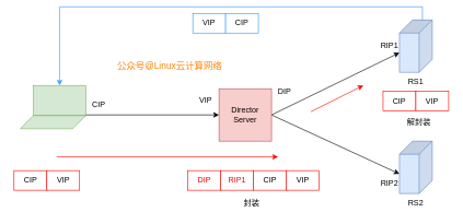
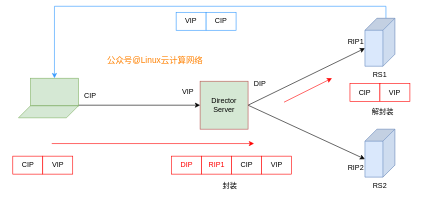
  <mxCell id="0" />
  <mxCell id="1" parent="0" />
  <mxCell id="2" style="rounded=0;orthogonalLoop=1;jettySize=auto;html=1;exitX=1;exitY=0.5;exitDx=0;exitDy=0;entryX=0;entryY=0;entryDx=50;entryDy=50;entryPerimeter=0;" parent="1" source="4" target="6" edge="1"><mxGeometry relative="1" as="geometry" /></mxCell>
  <mxCell id="3" style="edgeStyle=none;rounded=0;orthogonalLoop=1;jettySize=auto;html=1;exitX=1;exitY=0.5;exitDx=0;exitDy=0;entryX=0;entryY=0;entryDx=50;entryDy=50;entryPerimeter=0;" parent="1" source="4" target="7" edge="1"><mxGeometry relative="1" as="geometry" /></mxCell>
- <mxCell id="4" value="Director&lt;br&gt;Server" style="whiteSpace=wrap;html=1;aspect=fixed;fillColor=#f8cecc;strokeColor=#b85450;" parent="1" vertex="1"><mxGeometry x="333" y="135" width="80" height="80" as="geometry" /></mxCell>
+ <mxCell id="4" value="Director&lt;br&gt;Server" style="whiteSpace=wrap;html=1;aspect=fixed;fillColor=#d5e8d4;strokeColor=#b85450;" parent="1" vertex="1"><mxGeometry x="333" y="135" width="80" height="80" as="geometry" /></mxCell>
  <mxCell id="5" style="edgeStyle=orthogonalEdgeStyle;rounded=0;orthogonalLoop=1;jettySize=auto;html=1;exitX=0;exitY=0;exitDx=0;exitDy=15;exitPerimeter=0;entryX=0.5;entryY=0;entryDx=0;entryDy=0;strokeColor=#3399FF;" parent="1" source="6" target="11" edge="1"><mxGeometry relative="1" as="geometry" /></mxCell>
  <mxCell id="6" value="" style="shape=cube;whiteSpace=wrap;html=1;boundedLbl=1;backgroundOutline=1;darkOpacity=0.05;darkOpacity2=0.1;rotation=90;fillColor=#dae8fc;strokeColor=#6c8ebf;" parent="1" vertex="1"><mxGeometry x="593" y="45" width="80" height="50" as="geometry" /></mxCell>
  <mxCell id="7" value="" style="shape=cube;whiteSpace=wrap;html=1;boundedLbl=1;backgroundOutline=1;darkOpacity=0.05;darkOpacity2=0.1;rotation=90;fillColor=#dae8fc;strokeColor=#6c8ebf;" parent="1" vertex="1"><mxGeometry x="593" y="230" width="80" height="50" as="geometry" /></mxCell>
  <mxCell id="8" value="RS1" style="text;html=1;strokeColor=none;fillColor=none;align=center;verticalAlign=middle;whiteSpace=wrap;rounded=0;" parent="1" vertex="1"><mxGeometry x="613" y="115" width="40" height="20" as="geometry" /></mxCell>
  <mxCell id="9" value="RS2" style="text;html=1;strokeColor=none;fillColor=none;align=center;verticalAlign=middle;whiteSpace=wrap;rounded=0;" parent="1" vertex="1"><mxGeometry x="613" y="300" width="40" height="20" as="geometry" /></mxCell>
  <mxCell id="10" value="" style="edgeStyle=orthogonalEdgeStyle;rounded=0;orthogonalLoop=1;jettySize=auto;html=1;entryX=0;entryY=0.5;entryDx=0;entryDy=0;exitX=1;exitY=1;exitDx=0;exitDy=0;" parent="1" source="11" target="4" edge="1"><mxGeometry relative="1" as="geometry"><mxPoint x="133" y="165" as="targetPoint" /><Array as="points"><mxPoint x="53" y="175" /></Array></mxGeometry></mxCell>
  <mxCell id="11" value="" style="rounded=0;whiteSpace=wrap;html=1;fillColor=#d5e8d4;strokeColor=#82b366;" parent="1" vertex="1"><mxGeometry x="50" y="130" width="80" height="46" as="geometry" /></mxCell>
  <mxCell id="12" value="" style="shape=parallelogram;perimeter=parallelogramPerimeter;whiteSpace=wrap;html=1;fillColor=#d5e8d4;strokeColor=#82b366;" parent="1" vertex="1"><mxGeometry x="30" y="176" width="100" height="20" as="geometry" /></mxCell>
  <mxCell id="13" value="VIP" style="text;html=1;strokeColor=none;fillColor=none;align=center;verticalAlign=middle;whiteSpace=wrap;rounded=0;" parent="1" vertex="1"><mxGeometry x="293" y="143" width="40" height="20" as="geometry" /></mxCell>
  <mxCell id="14" value="DIP" style="text;html=1;strokeColor=none;fillColor=none;align=center;verticalAlign=middle;whiteSpace=wrap;rounded=0;" parent="1" vertex="1"><mxGeometry x="413" y="130" width="40" height="20" as="geometry" /></mxCell>
  <mxCell id="15" value="RIP1" style="text;html=1;strokeColor=none;fillColor=none;align=center;verticalAlign=middle;whiteSpace=wrap;rounded=0;" parent="1" vertex="1"><mxGeometry x="573" y="60" width="40" height="20" as="geometry" /></mxCell>
  <mxCell id="16" value="RIP2" style="text;html=1;strokeColor=none;fillColor=none;align=center;verticalAlign=middle;whiteSpace=wrap;rounded=0;" parent="1" vertex="1"><mxGeometry x="573" y="270" width="40" height="20" as="geometry" /></mxCell>
  <mxCell id="17" value="CIP" style="text;html=1;strokeColor=none;fillColor=none;align=center;verticalAlign=middle;whiteSpace=wrap;rounded=0;" parent="1" vertex="1"><mxGeometry x="130" y="150" width="40" height="20" as="geometry" /></mxCell>
  <mxCell id="18" value="CIP" style="rounded=0;whiteSpace=wrap;html=1;strokeColor=#FF0000;" parent="1" vertex="1"><mxGeometry x="20.5" y="260" width="50" height="30" as="geometry" /></mxCell>
  <mxCell id="19" value="VIP" style="rounded=0;whiteSpace=wrap;html=1;strokeColor=#FF0000;" parent="1" vertex="1"><mxGeometry x="70.5" y="260" width="50" height="30" as="geometry" /></mxCell>
  <mxCell id="20" value="" style="endArrow=classic;html=1;strokeColor=#FF0000;" parent="1" edge="1"><mxGeometry width="50" height="50" relative="1" as="geometry"><mxPoint x="85.5" y="239" as="sourcePoint" /><mxPoint x="423" y="239" as="targetPoint" /></mxGeometry></mxCell>
  <mxCell id="21" value="&lt;font color=&quot;#ff0000&quot;&gt;DIP&lt;/font&gt;" style="rounded=0;whiteSpace=wrap;html=1;strokeColor=#FF0000;" parent="1" vertex="1"><mxGeometry x="285.5" y="260" width="50" height="30" as="geometry" /></mxCell>
  <mxCell id="22" value="&lt;font color=&quot;#ff0000&quot;&gt;RIP1&lt;/font&gt;" style="rounded=0;whiteSpace=wrap;html=1;strokeColor=#FF0000;" parent="1" vertex="1"><mxGeometry x="335.5" y="260" width="50" height="30" as="geometry" /></mxCell>
  <mxCell id="23" value="VIP" style="rounded=0;whiteSpace=wrap;html=1;strokeColor=#3399FF;" parent="1" vertex="1"><mxGeometry x="293" y="20" width="50" height="30" as="geometry" /></mxCell>
  <mxCell id="24" value="CIP" style="rounded=0;whiteSpace=wrap;html=1;strokeColor=#3399FF;" parent="1" vertex="1"><mxGeometry x="343" y="20" width="50" height="30" as="geometry" /></mxCell>
  <mxCell id="25" value="" style="endArrow=classic;html=1;strokeColor=#FF0000;" parent="1" edge="1"><mxGeometry width="50" height="50" relative="1" as="geometry"><mxPoint x="473" y="170" as="sourcePoint" /><mxPoint x="553" y="130" as="targetPoint" /></mxGeometry></mxCell>
  <mxCell id="26" value="CIP" style="rounded=0;whiteSpace=wrap;html=1;strokeColor=#FF0000;" parent="1" vertex="1"><mxGeometry x="385.5" y="260" width="50" height="30" as="geometry" /></mxCell>
  <mxCell id="27" value="VIP" style="rounded=0;whiteSpace=wrap;html=1;strokeColor=#FF0000;" parent="1" vertex="1"><mxGeometry x="435.5" y="260" width="50" height="30" as="geometry" /></mxCell>
  <mxCell id="28" value="CIP" style="rounded=0;whiteSpace=wrap;html=1;strokeColor=#FF0000;" parent="1" vertex="1"><mxGeometry x="583" y="139" width="50" height="30" as="geometry" /></mxCell>
  <mxCell id="29" value="VIP" style="rounded=0;whiteSpace=wrap;html=1;strokeColor=#FF0000;" parent="1" vertex="1"><mxGeometry x="633" y="139" width="50" height="30" as="geometry" /></mxCell>
  <mxCell id="30" value="封装" style="text;html=1;strokeColor=none;fillColor=none;align=center;verticalAlign=middle;whiteSpace=wrap;rounded=0;" parent="1" vertex="1"><mxGeometry x="363" y="300" width="40" height="20" as="geometry" /></mxCell>
  <mxCell id="31" value="解封装" style="text;html=1;strokeColor=none;fillColor=none;align=center;verticalAlign=middle;whiteSpace=wrap;rounded=0;" parent="1" vertex="1"><mxGeometry x="618" y="177" width="40" height="20" as="geometry" /></mxCell>
  <mxCell id="32" value="&lt;font color=&quot;#ff8000&quot; style=&quot;font-size: 14px&quot;&gt;公众号@Linux云计算网络&lt;/font&gt;" style="text;html=1;strokeColor=none;fillColor=none;align=center;verticalAlign=middle;whiteSpace=wrap;rounded=0;" vertex="1" parent="1"><mxGeometry x="173" y="90" width="170" height="20" as="geometry" /></mxCell>
